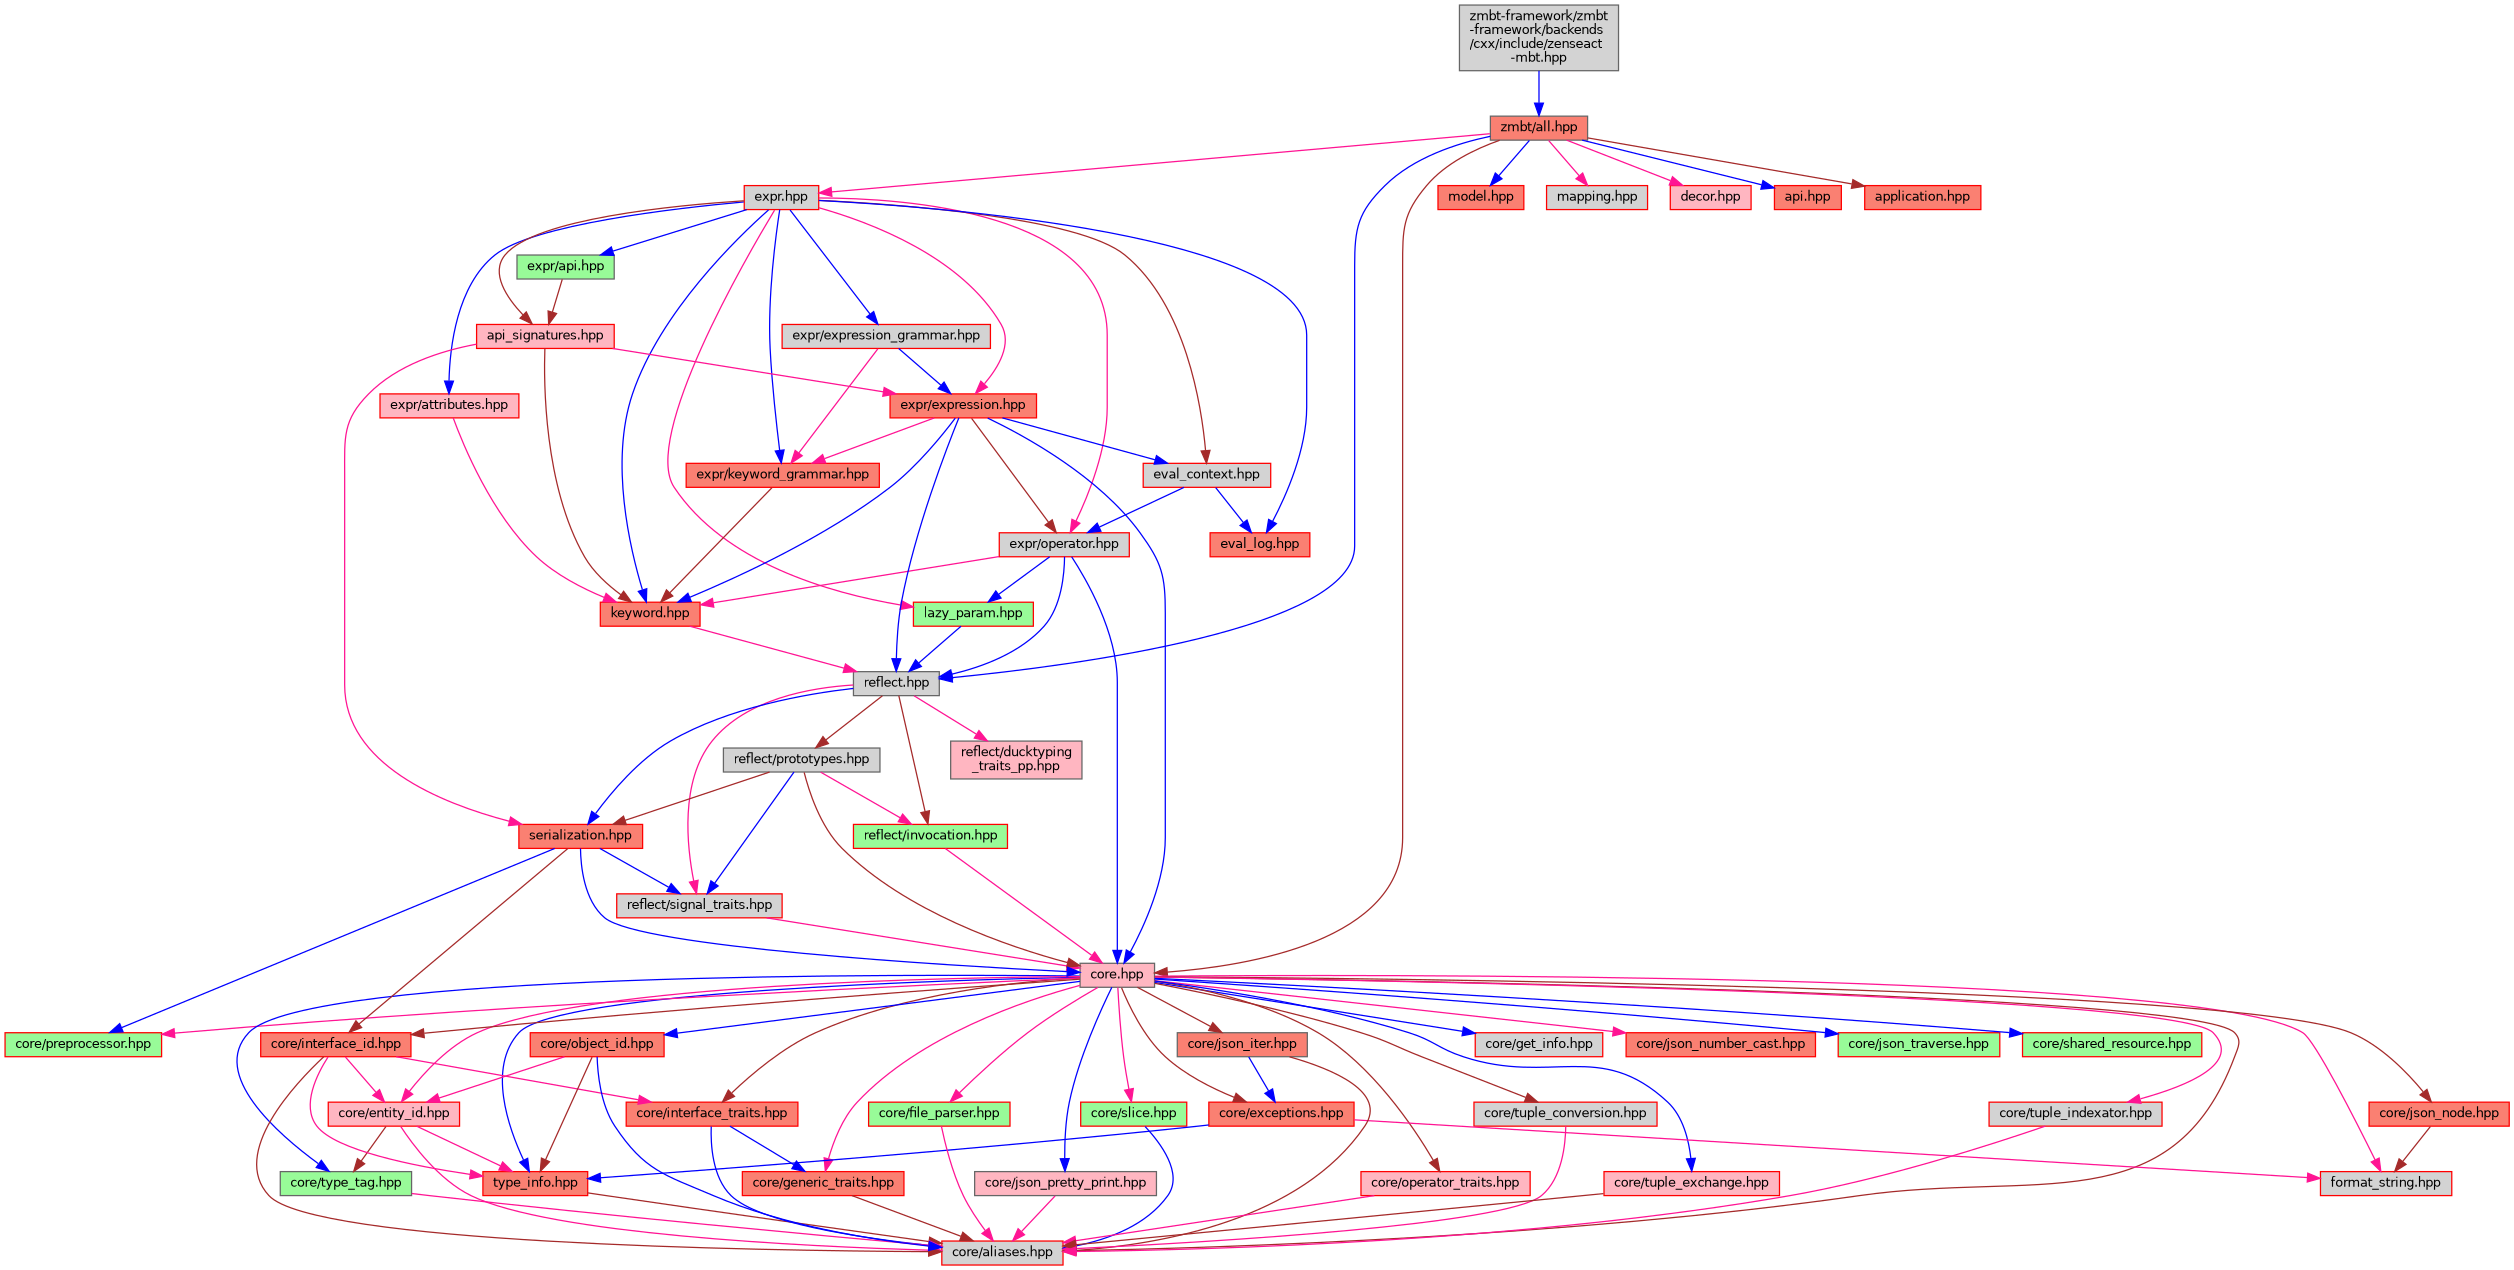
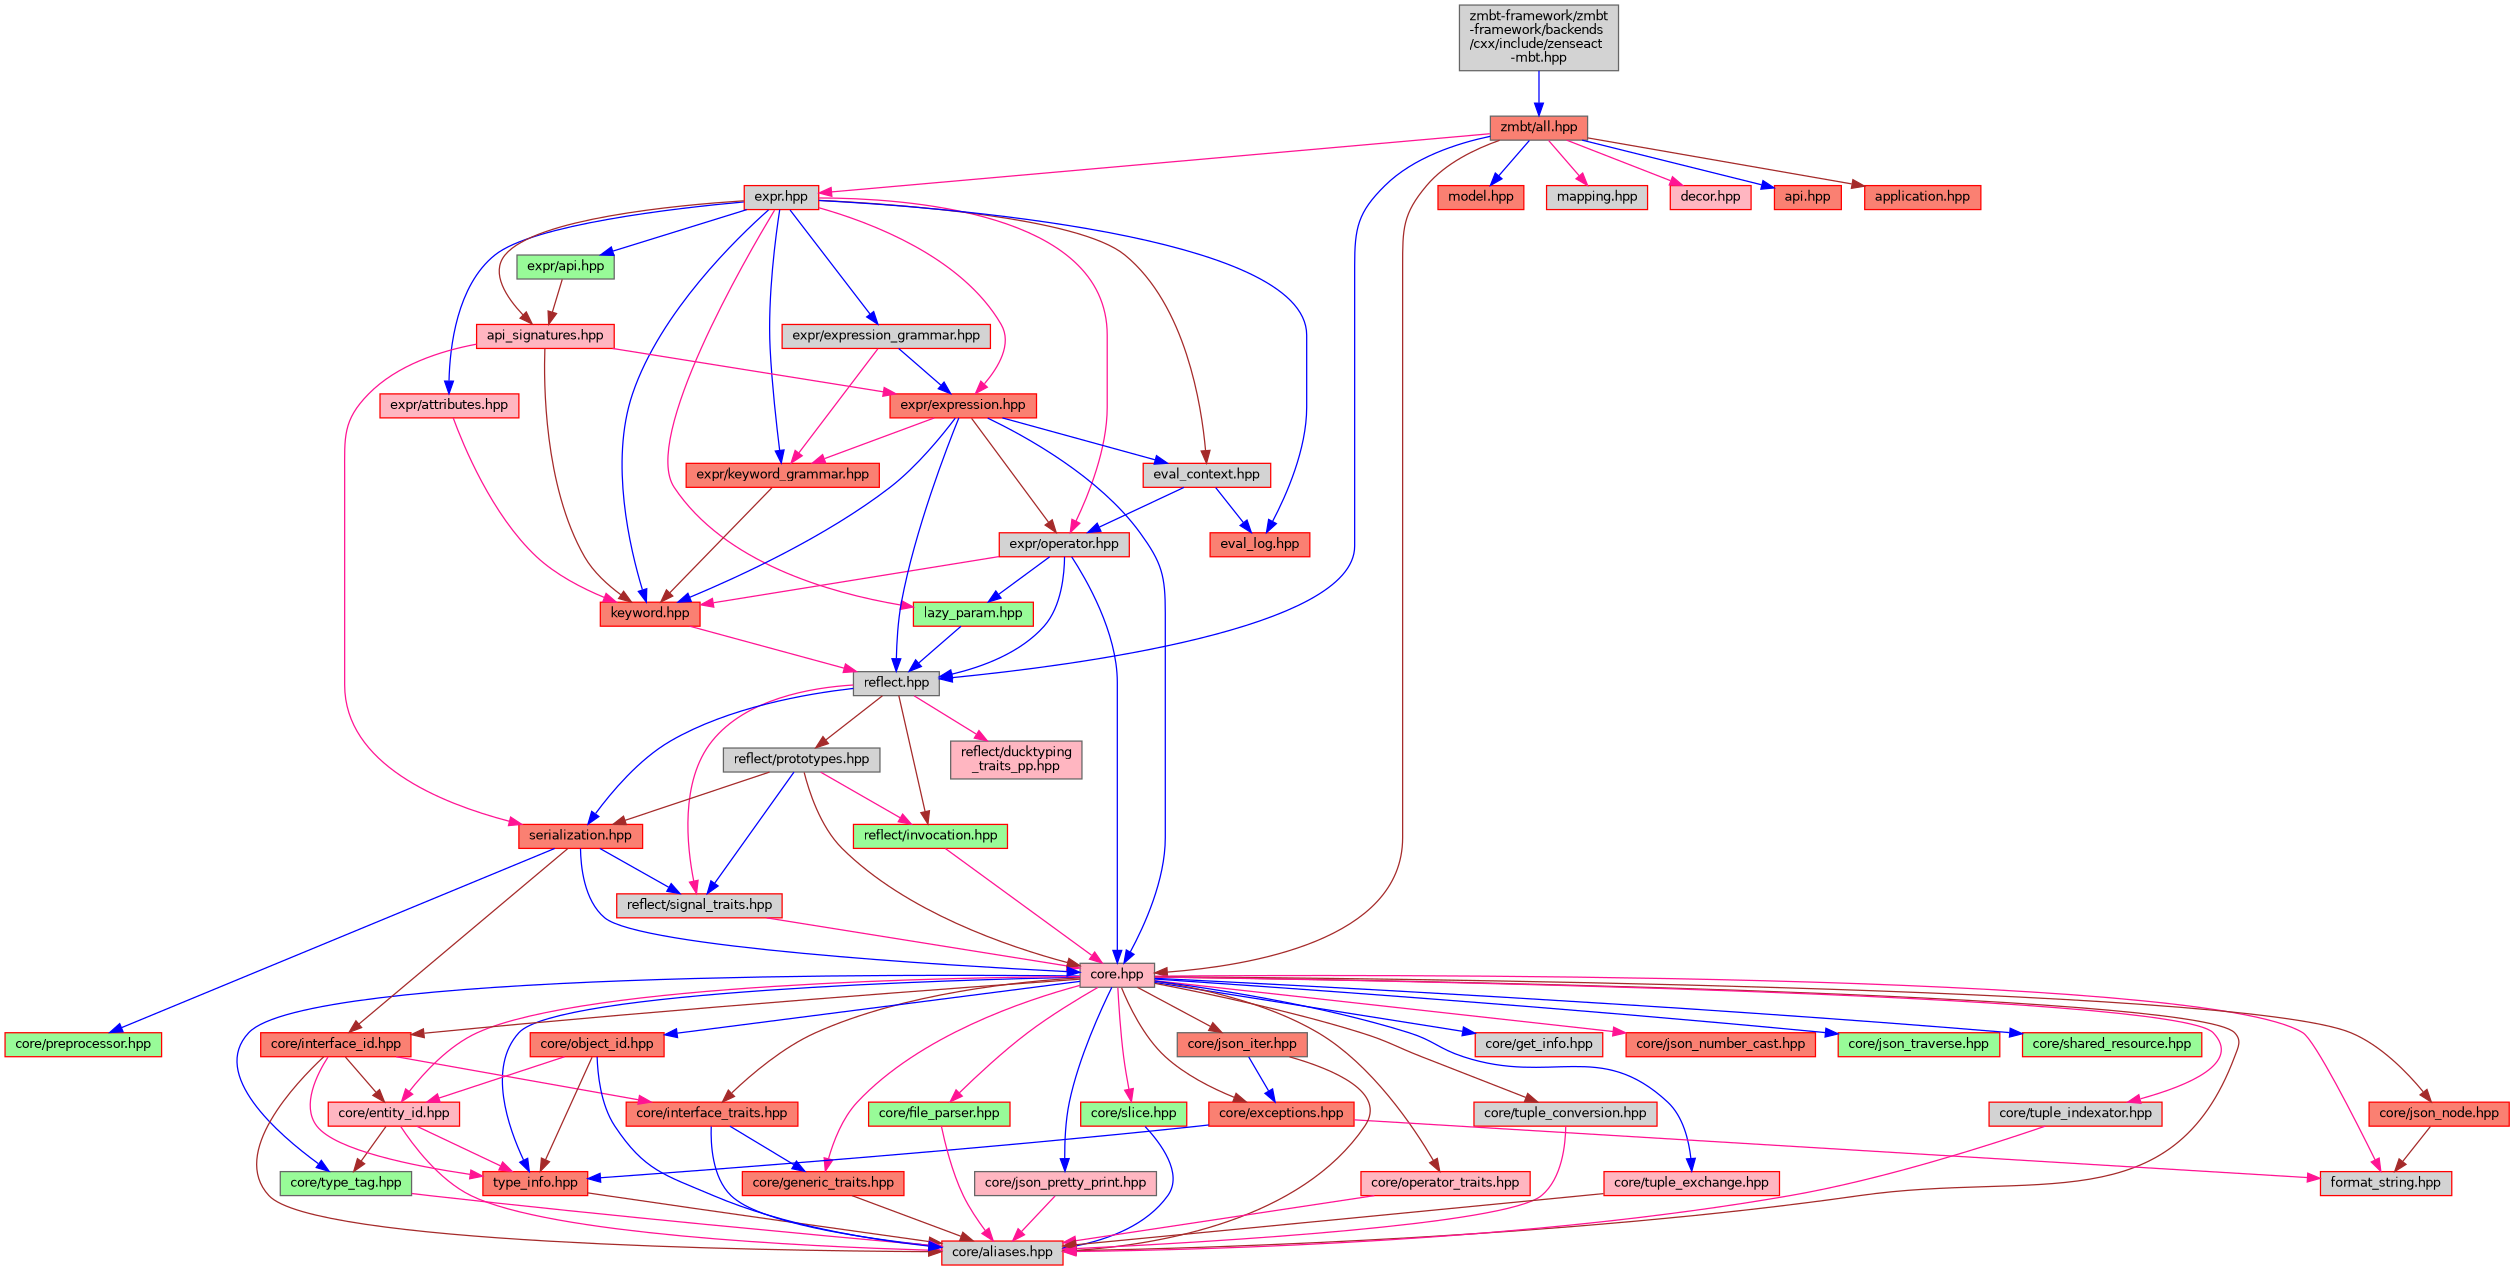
  digraph {
    node [color=red fillcolor=salmon fontname=Helvetica fontsize=10 shape=box style=filled]
    edge [color=blue fontname=Helvetica fontsize=10 labelfontname=Helvetica labelfontsize=10 style=solid]
    n1 [color=gray40 fillcolor=lightgrey fontcolor=black height=0.2 label="zmbt-framework/zmbt\l-framework/backends\l/cxx/include/zenseact\l-mbt.hpp" width=0.4]
    n2 [color=grey40 height=0.2 label="zmbt/all.hpp" width=0.4]
    n3 [color=grey40 fillcolor=lightpink height=0.2 label="core.hpp" width=0.4]
    n4 [color=grey40 fillcolor=lightgrey height=0.2 label="reflect.hpp" width=0.4]
    n5 [fillcolor=lightgrey height=0.2 label="expr.hpp" width=0.4]
    n6 [height=0.2 label="model.hpp" width=0.4]
    n7 [fillcolor=lightgrey height=0.2 label="mapping.hpp" width=0.4]
    n8 [fillcolor=lightpink height=0.2 label="decor.hpp" width=0.4]
    n9 [height=0.2 label="api.hpp" width=0.4]
    n10 [height=0.2 label="application.hpp" width=0.4]
    n11 [fillcolor=lightgrey height=0.2 label="core/aliases.hpp" width=0.4]
    n12 [height=0.2 label="core/exceptions.hpp" width=0.4]
    n13 [fillcolor=lightgrey height=0.2 label="format_string.hpp" width=0.4]
    n14 [height=0.2 label="type_info.hpp" width=0.4]
    n15 [fillcolor=palegreen height=0.2 label="core/file_parser.hpp" width=0.4]
    n16 [height=0.2 label="core/generic_traits.hpp" width=0.4]
    n17 [fillcolor=lightgrey height=0.2 label="core/get_info.hpp" width=0.4]
    n18 [height=0.2 label="core/interface_traits.hpp" width=0.4]
    n19 [color=grey40 height=0.2 label="core/json_iter.hpp" width=0.4]
    n20 [height=0.2 label="core/json_node.hpp" width=0.4]
    n21 [height=0.2 label="core/json_number_cast.hpp" width=0.4]
    n22 [fillcolor=palegreen height=0.2 label="core/json_traverse.hpp" width=0.4]
    n23 [color=grey40 fillcolor=lightpink height=0.2 label="core/json_pretty_print.hpp" width=0.4]
    n24 [fillcolor=palegreen height=0.2 label="core/slice.hpp" width=0.4]
    n25 [fillcolor=palegreen height=0.2 label="core/preprocessor.hpp" width=0.4]
    n26 [fillcolor=lightpink height=0.2 label="core/operator_traits.hpp" width=0.4]
    n27 [fillcolor=palegreen height=0.2 label="core/shared_resource.hpp" width=0.4]
    n28 [fillcolor=lightgrey height=0.2 label="core/tuple_conversion.hpp" width=0.4]
    n29 [fillcolor=lightpink height=0.2 label="core/tuple_exchange.hpp" width=0.4]
    n30 [fillcolor=lightgrey height=0.2 label="core/tuple_indexator.hpp" width=0.4]
    n31 [color=grey40 fillcolor=palegreen height=0.2 label="core/type_tag.hpp" width=0.4]
    n32 [fillcolor=lightpink height=0.2 label="core/entity_id.hpp" width=0.4]
    n33 [height=0.2 label="core/interface_id.hpp" width=0.4]
    n34 [height=0.2 label="core/object_id.hpp" width=0.4]
    n35 [color=grey40 fillcolor=lightpink height=0.2 label="reflect/ducktyping\l_traits_pp.hpp" width=0.4]
    n36 [fillcolor=lightgrey height=0.2 label="reflect/signal_traits.hpp" width=0.4]
    n37 [fillcolor=palegreen height=0.2 label="reflect/invocation.hpp" width=0.4]
    n38 [color=grey40 fillcolor=lightgrey height=0.2 label="reflect/prototypes.hpp" width=0.4]
    n39 [height=0.2 label="serialization.hpp" width=0.4]
    n40 [fillcolor=lightgrey height=0.2 label="expr/operator.hpp" width=0.4]
    n41 [height=0.2 label="keyword.hpp" width=0.4]
    n42 [fillcolor=palegreen height=0.2 label="lazy_param.hpp" width=0.4]
    n43 [height=0.2 label="expr/keyword_grammar.hpp" width=0.4]
    n44 [fillcolor=lightpink height=0.2 label="expr/attributes.hpp" width=0.4]
    n45 [height=0.2 label="expr/expression.hpp" width=0.4]
    n46 [fillcolor=lightgrey height=0.2 label="eval_context.hpp" width=0.4]
    n47 [height=0.2 label="eval_log.hpp" width=0.4]
    n48 [fillcolor=lightgrey height=0.2 label="expr/expression_grammar.hpp" width=0.4]
    n49 [color=grey40 fillcolor=palegreen height=0.2 label="expr/api.hpp" width=0.4]
    n50 [fillcolor=lightpink height=0.2 label="api_signatures.hpp" width=0.4]
    n1 -> n2
    n2 -> n3 [color=brown]
    n2 -> n4
    n2 -> n5 [color=deeppink]
    n2 -> n6
    n2 -> n7 [color=deeppink]
    n2 -> n8 [color=deeppink]
    n2 -> n9
    n2 -> n10 [color=brown]
    n3 -> n11 [color=brown]
    n3 -> n12 [color=brown]
    n3 -> n13 [color=deeppink]
    n3 -> n14
    n3 -> n15 [color=deeppink]
    n3 -> n16 [color=deeppink]
    n3 -> n17
    n3 -> n18 [color=brown]
    n3 -> n19 [color=brown]
    n3 -> n20 [color=brown]
    n3 -> n21 [color=deeppink]
    n3 -> n22
    n3 -> n23
    n3 -> n24 [color=deeppink]
-   n3 -> n25 [color=deeppink]
    n3 -> n26 [color=brown]
    n3 -> n27
    n3 -> n28 [color=brown]
    n3 -> n29
    n3 -> n30 [color=deeppink]
    n3 -> n31
    n3 -> n32 [color=deeppink]
    n3 -> n33 [color=brown]
    n3 -> n34
    n4 -> n35 [color=deeppink]
    n4 -> n36 [color=deeppink]
    n4 -> n37 [color=brown]
    n4 -> n38 [color=brown]
    n4 -> n39
    n5 -> n40 [color=deeppink]
    n5 -> n41
    n5 -> n42 [color=deeppink]
    n5 -> n43
    n5 -> n44
    n5 -> n45 [color=deeppink]
    n5 -> n46 [color=brown]
    n5 -> n47
    n5 -> n48
    n5 -> n49
    n5 -> n50 [color=brown]
    n12 -> n13 [color=deeppink]
    n12 -> n14
    n14 -> n11 [color=brown]
    n15 -> n11 [color=deeppink]
    n16 -> n11 [color=brown]
    n18 -> n11
    n18 -> n16
    n19 -> n11 [color=brown]
    n19 -> n12
    n20 -> n13 [color=brown]
    n23 -> n11 [color=deeppink]
    n24 -> n11
    n26 -> n11 [color=deeppink]
    n28 -> n11 [color=deeppink]
    n29 -> n11 [color=brown]
    n30 -> n11 [color=deeppink]
    n31 -> n11 [color=deeppink]
    n32 -> n11 [color=deeppink]
    n32 -> n14 [color=deeppink]
    n32 -> n31 [color=brown]
    n33 -> n11 [color=brown]
    n33 -> n14 [color=deeppink]
    n33 -> n18 [color=deeppink]
-   n33 -> n32 [color=deeppink]
+   n33 -> n32 [color=brown]
    n34 -> n11
    n34 -> n14 [color=brown]
    n34 -> n32 [color=deeppink]
    n36 -> n3 [color=deeppink]
    n37 -> n3 [color=deeppink]
    n38 -> n3 [color=brown]
    n38 -> n36
    n38 -> n37 [color=deeppink]
    n38 -> n39 [color=brown]
    n39 -> n3
    n39 -> n25
    n39 -> n33 [color=brown]
    n39 -> n36
    n40 -> n3
    n40 -> n4
    n40 -> n41 [color=deeppink]
    n40 -> n42
    n41 -> n4 [color=deeppink]
    n42 -> n4
    n43 -> n41 [color=brown]
    n44 -> n41 [color=deeppink]
    n45 -> n3
    n45 -> n4
    n45 -> n40 [color=brown]
    n45 -> n41
    n45 -> n43 [color=deeppink]
    n45 -> n46
    n46 -> n40
    n46 -> n47
    n48 -> n43 [color=deeppink]
    n48 -> n45
    n49 -> n50 [color=brown]
    n50 -> n39 [color=deeppink]
    n50 -> n41 [color=brown]
    n50 -> n45 [color=deeppink]
  }
